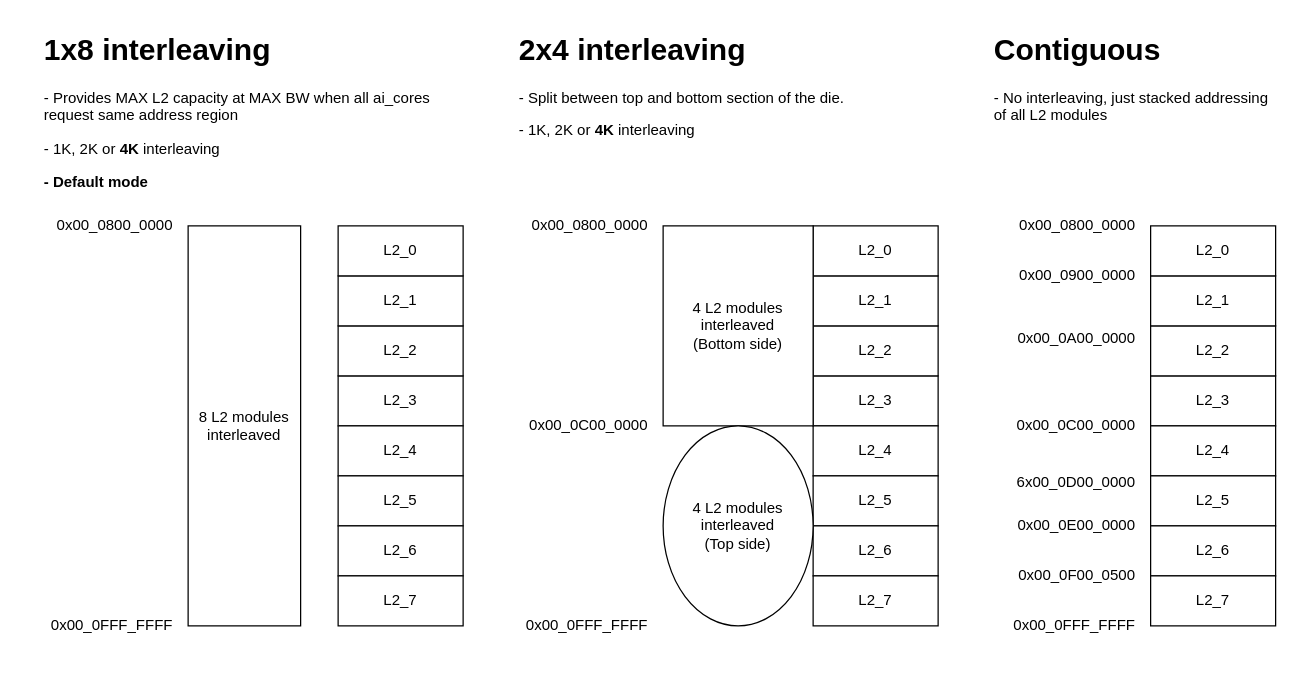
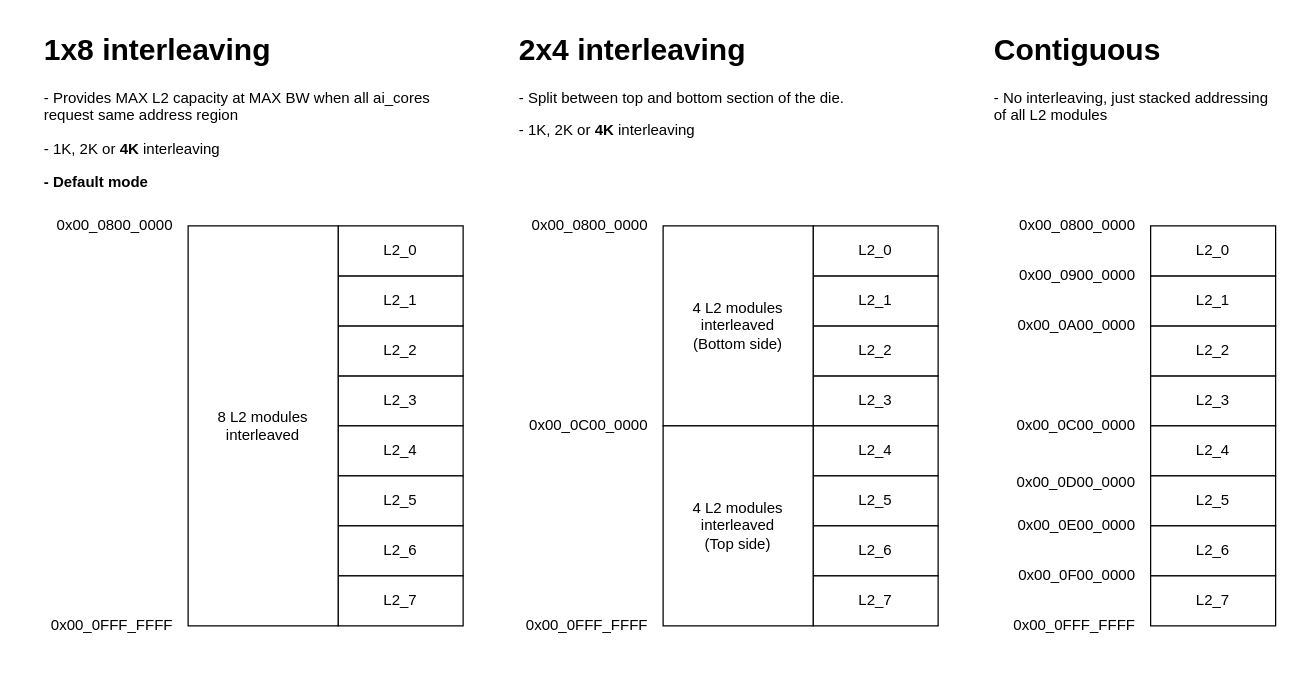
  <mxCell id="0" />
  <mxCell id="1" parent="0" />
  <mxCell id="2" value="&lt;h1&gt;2x4 interleaving&lt;/h1&gt;&lt;p&gt;- Split between top and bottom section of the die.&lt;/p&gt;&lt;p&gt;- 1K, 2K or &lt;b&gt;4K&lt;/b&gt; interleaving&lt;/p&gt;" style="text;html=1;strokeColor=none;fillColor=none;spacing=5;spacingTop=-20;whiteSpace=wrap;overflow=hidden;rounded=0;" parent="1" vertex="1"><mxGeometry x="410" y="20" width="340" height="120" as="geometry" /></mxCell>
  <mxCell id="3" value="&lt;h1&gt;Contiguous&lt;/h1&gt;&lt;p&gt;- No interleaving, just stacked addressing of all L2 modules&lt;/p&gt;&lt;p&gt;&lt;br&gt;&lt;/p&gt;" style="text;html=1;strokeColor=none;fillColor=none;spacing=5;spacingTop=-20;whiteSpace=wrap;overflow=hidden;rounded=0;" parent="1" vertex="1"><mxGeometry x="790" y="20" width="240" height="140" as="geometry" /></mxCell>
  <mxCell id="4" value="L2_3" style="rounded=0;whiteSpace=wrap;html=1;" parent="1" vertex="1"><mxGeometry x="270" y="300" width="100" height="40" as="geometry" /></mxCell>
  <mxCell id="5" value="L2_2" style="rounded=0;whiteSpace=wrap;html=1;" parent="1" vertex="1"><mxGeometry x="270" y="260" width="100" height="40" as="geometry" /></mxCell>
  <mxCell id="6" value="L2_1" style="rounded=0;whiteSpace=wrap;html=1;" parent="1" vertex="1"><mxGeometry x="270" y="220" width="100" height="40" as="geometry" /></mxCell>
  <mxCell id="7" value="L2_0" style="rounded=0;whiteSpace=wrap;html=1;" parent="1" vertex="1"><mxGeometry x="270" y="180" width="100" height="40" as="geometry" /></mxCell>
  <mxCell id="8" value="L2_4" style="rounded=0;whiteSpace=wrap;html=1;" parent="1" vertex="1"><mxGeometry x="270" y="340" width="100" height="40" as="geometry" /></mxCell>
  <mxCell id="9" value="L2_5" style="rounded=0;whiteSpace=wrap;html=1;" parent="1" vertex="1"><mxGeometry x="270" y="380" width="100" height="40" as="geometry" /></mxCell>
  <mxCell id="10" value="L2_6" style="rounded=0;whiteSpace=wrap;html=1;" parent="1" vertex="1"><mxGeometry x="270" y="420" width="100" height="40" as="geometry" /></mxCell>
  <mxCell id="11" value="L2_7" style="rounded=0;whiteSpace=wrap;html=1;" parent="1" vertex="1"><mxGeometry x="270" y="460" width="100" height="40" as="geometry" /></mxCell>
  <mxCell id="12" value="0x00_0800_0000" style="text;html=1;strokeColor=none;fillColor=none;align=right;verticalAlign=middle;whiteSpace=wrap;rounded=0;" parent="1" vertex="1"><mxGeometry x="20" y="160" width="120" height="40" as="geometry" /></mxCell>
  <mxCell id="13" value="0x00_0FFF_FFFF" style="text;html=1;strokeColor=none;fillColor=none;align=right;verticalAlign=middle;whiteSpace=wrap;rounded=0;" parent="1" vertex="1"><mxGeometry x="20" y="480" width="120" height="40" as="geometry" /></mxCell>
- <mxCell id="14" value="8 L2 modules interleaved" style="rounded=0;whiteSpace=wrap;html=1;" parent="1" vertex="1"><mxGeometry x="150" y="180" width="90" height="320" as="geometry" /></mxCell>
+ <mxCell id="14" value="8 L2 modules interleaved" style="rounded=0;whiteSpace=wrap;html=1;" parent="1" vertex="1"><mxGeometry x="150" y="180" width="120" height="320" as="geometry" /></mxCell>
  <mxCell id="15" value="&lt;h1&gt;1x8 interleaving&lt;/h1&gt;&lt;p&gt;- Provides MAX L2 capacity at MAX BW when all ai_cores request same address region&lt;/p&gt;&lt;p&gt;- 1K, 2K or &lt;b&gt;4K&lt;/b&gt; interleaving&lt;/p&gt;&lt;p&gt;&lt;b&gt;- Default mode&lt;/b&gt;&lt;/p&gt;" style="text;html=1;strokeColor=none;fillColor=none;spacing=5;spacingTop=-20;whiteSpace=wrap;overflow=hidden;rounded=0;" parent="1" vertex="1"><mxGeometry x="30" y="20" width="340" height="140" as="geometry" /></mxCell>
  <mxCell id="16" value="L2_3" style="rounded=0;whiteSpace=wrap;html=1;" parent="1" vertex="1"><mxGeometry x="650" y="300" width="100" height="40" as="geometry" /></mxCell>
  <mxCell id="17" value="L2_2" style="rounded=0;whiteSpace=wrap;html=1;" parent="1" vertex="1"><mxGeometry x="650" y="260" width="100" height="40" as="geometry" /></mxCell>
  <mxCell id="18" value="L2_1" style="rounded=0;whiteSpace=wrap;html=1;" parent="1" vertex="1"><mxGeometry x="650" y="220" width="100" height="40" as="geometry" /></mxCell>
  <mxCell id="19" value="L2_0" style="rounded=0;whiteSpace=wrap;html=1;" parent="1" vertex="1"><mxGeometry x="650" y="180" width="100" height="40" as="geometry" /></mxCell>
  <mxCell id="20" value="L2_4" style="rounded=0;whiteSpace=wrap;html=1;" parent="1" vertex="1"><mxGeometry x="650" y="340" width="100" height="40" as="geometry" /></mxCell>
  <mxCell id="21" value="L2_5" style="rounded=0;whiteSpace=wrap;html=1;" parent="1" vertex="1"><mxGeometry x="650" y="380" width="100" height="40" as="geometry" /></mxCell>
  <mxCell id="22" value="L2_6" style="rounded=0;whiteSpace=wrap;html=1;" parent="1" vertex="1"><mxGeometry x="650" y="420" width="100" height="40" as="geometry" /></mxCell>
  <mxCell id="23" value="L2_7" style="rounded=0;whiteSpace=wrap;html=1;" parent="1" vertex="1"><mxGeometry x="650" y="460" width="100" height="40" as="geometry" /></mxCell>
  <mxCell id="24" value="0x00_0800_0000" style="text;html=1;strokeColor=none;fillColor=none;align=right;verticalAlign=middle;whiteSpace=wrap;rounded=0;" parent="1" vertex="1"><mxGeometry x="400" y="160" width="120" height="40" as="geometry" /></mxCell>
  <mxCell id="25" value="0x00_0FFF_FFFF" style="text;html=1;strokeColor=none;fillColor=none;align=right;verticalAlign=middle;whiteSpace=wrap;rounded=0;" parent="1" vertex="1"><mxGeometry x="400" y="480" width="120" height="40" as="geometry" /></mxCell>
  <mxCell id="26" value="4 L2 modules interleaved&lt;br&gt;(Bottom side)" style="rounded=0;whiteSpace=wrap;html=1;" parent="1" vertex="1"><mxGeometry x="530" y="180" width="120" height="160" as="geometry" /></mxCell>
- <mxCell id="27" value="4 L2 modules interleaved&lt;br&gt;(Top side)" style="ellipse;whiteSpace=wrap;html=1;" parent="1" vertex="1"><mxGeometry x="530" y="340" width="120" height="160" as="geometry" /></mxCell>
+ <mxCell id="27" value="4 L2 modules interleaved&lt;br&gt;(Top side)" style="rounded=0;whiteSpace=wrap;html=1;" parent="1" vertex="1"><mxGeometry x="530" y="340" width="120" height="160" as="geometry" /></mxCell>
  <mxCell id="28" value="0x00_0C00_0000" style="text;html=1;strokeColor=none;fillColor=none;align=right;verticalAlign=middle;whiteSpace=wrap;rounded=0;" parent="1" vertex="1"><mxGeometry x="400" y="320" width="120" height="40" as="geometry" /></mxCell>
  <mxCell id="29" value="L2_3" style="rounded=0;whiteSpace=wrap;html=1;" parent="1" vertex="1"><mxGeometry x="920" y="300" width="100" height="40" as="geometry" /></mxCell>
  <mxCell id="30" value="L2_2" style="rounded=0;whiteSpace=wrap;html=1;" parent="1" vertex="1"><mxGeometry x="920" y="260" width="100" height="40" as="geometry" /></mxCell>
  <mxCell id="31" value="L2_1" style="rounded=0;whiteSpace=wrap;html=1;" parent="1" vertex="1"><mxGeometry x="920" y="220" width="100" height="40" as="geometry" /></mxCell>
  <mxCell id="32" value="L2_0" style="rounded=0;whiteSpace=wrap;html=1;" parent="1" vertex="1"><mxGeometry x="920" y="180" width="100" height="40" as="geometry" /></mxCell>
  <mxCell id="33" value="L2_4" style="rounded=0;whiteSpace=wrap;html=1;" parent="1" vertex="1"><mxGeometry x="920" y="340" width="100" height="40" as="geometry" /></mxCell>
  <mxCell id="34" value="L2_5" style="rounded=0;whiteSpace=wrap;html=1;" parent="1" vertex="1"><mxGeometry x="920" y="380" width="100" height="40" as="geometry" /></mxCell>
  <mxCell id="35" value="L2_6" style="rounded=0;whiteSpace=wrap;html=1;" parent="1" vertex="1"><mxGeometry x="920" y="420" width="100" height="40" as="geometry" /></mxCell>
  <mxCell id="36" value="L2_7" style="rounded=0;whiteSpace=wrap;html=1;" parent="1" vertex="1"><mxGeometry x="920" y="460" width="100" height="40" as="geometry" /></mxCell>
  <mxCell id="37" value="0x00_0800_0000" style="text;html=1;strokeColor=none;fillColor=none;align=right;verticalAlign=middle;whiteSpace=wrap;rounded=0;" parent="1" vertex="1"><mxGeometry x="790" y="160" width="120" height="40" as="geometry" /></mxCell>
  <mxCell id="38" value="0x00_0900_0000" style="text;html=1;strokeColor=none;fillColor=none;align=right;verticalAlign=middle;whiteSpace=wrap;rounded=0;" parent="1" vertex="1"><mxGeometry x="790" y="200" width="120" height="40" as="geometry" /></mxCell>
- <mxCell id="39" value="0x00_0A00_0000" style="text;html=1;strokeColor=none;fillColor=none;align=right;verticalAlign=middle;whiteSpace=wrap;rounded=0;" parent="1" vertex="1"><mxGeometry x="790" y="250" width="120" height="40" as="geometry" /></mxCell>
+ <mxCell id="39" value="0x00_0A00_0000" style="text;html=1;strokeColor=none;fillColor=none;align=right;verticalAlign=middle;whiteSpace=wrap;rounded=0;" parent="1" vertex="1"><mxGeometry x="790" y="240" width="120" height="40" as="geometry" /></mxCell>
  <mxCell id="40" value="0x00_0C00_0000" style="text;html=1;strokeColor=none;fillColor=none;align=right;verticalAlign=middle;whiteSpace=wrap;rounded=0;" parent="1" vertex="1"><mxGeometry x="790" y="320" width="120" height="40" as="geometry" /></mxCell>
- <mxCell id="41" value="6x00_0D00_0000" style="text;html=1;strokeColor=none;fillColor=none;align=right;verticalAlign=middle;whiteSpace=wrap;rounded=0;" parent="1" vertex="1"><mxGeometry x="790" y="365" width="120" height="40" as="geometry" /></mxCell>
+ <mxCell id="41" value="0x00_0D00_0000" style="text;html=1;strokeColor=none;fillColor=none;align=right;verticalAlign=middle;whiteSpace=wrap;rounded=0;" parent="1" vertex="1"><mxGeometry x="790" y="365" width="120" height="40" as="geometry" /></mxCell>
  <mxCell id="42" value="0x00_0E00_0000" style="text;html=1;strokeColor=none;fillColor=none;align=right;verticalAlign=middle;whiteSpace=wrap;rounded=0;" parent="1" vertex="1"><mxGeometry x="790" y="400" width="120" height="40" as="geometry" /></mxCell>
- <mxCell id="43" value="0x00_0F00_0500" style="text;html=1;strokeColor=none;fillColor=none;align=right;verticalAlign=middle;whiteSpace=wrap;rounded=0;" parent="1" vertex="1"><mxGeometry x="790" y="440" width="120" height="40" as="geometry" /></mxCell>
+ <mxCell id="43" value="0x00_0F00_0000" style="text;html=1;strokeColor=none;fillColor=none;align=right;verticalAlign=middle;whiteSpace=wrap;rounded=0;" parent="1" vertex="1"><mxGeometry x="790" y="440" width="120" height="40" as="geometry" /></mxCell>
  <mxCell id="44" value="0x00_0FFF_FFFF" style="text;html=1;strokeColor=none;fillColor=none;align=right;verticalAlign=middle;whiteSpace=wrap;rounded=0;" parent="1" vertex="1"><mxGeometry x="790" y="480" width="120" height="40" as="geometry" /></mxCell>
